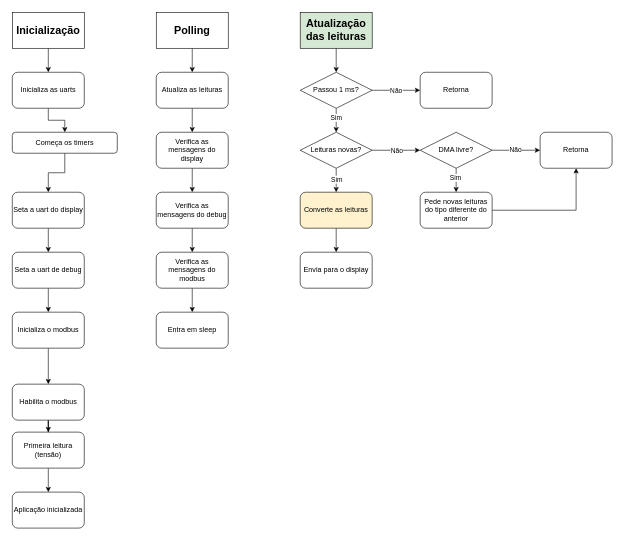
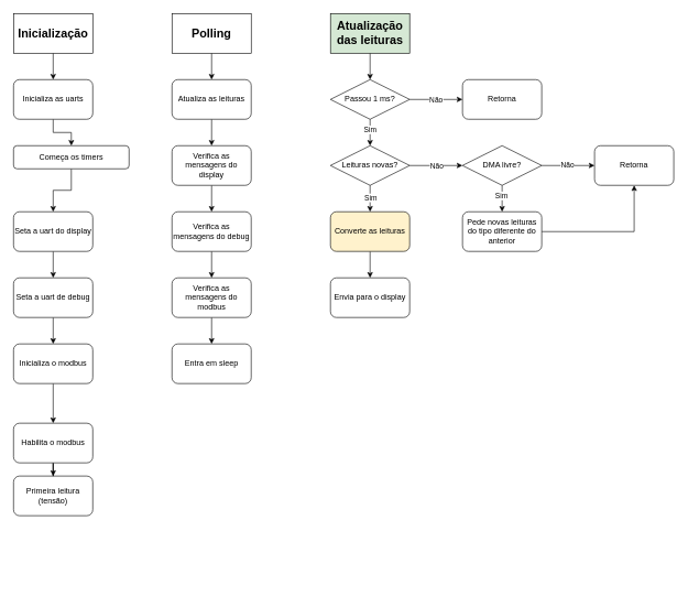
  <mxCell id="0" />
  <mxCell id="1" parent="0" />
  <mxCell id="2" value="" style="edgeStyle=orthogonalEdgeStyle;rounded=0;orthogonalLoop=1;jettySize=auto;html=1;" edge="1" parent="1" source="3" target="11"><mxGeometry relative="1" as="geometry" /></mxCell>
  <mxCell id="3" value="&lt;font style=&quot;font-size: 18px;&quot;&gt;&lt;b&gt;Inicialização&lt;/b&gt;&lt;/font&gt;" style="rounded=0;whiteSpace=wrap;html=1;" vertex="1" parent="1"><mxGeometry x="20" y="20" width="120" height="60" as="geometry" /></mxCell>
  <mxCell id="4" value="" style="edgeStyle=orthogonalEdgeStyle;rounded=0;orthogonalLoop=1;jettySize=auto;html=1;" edge="1" parent="1" source="5" target="7"><mxGeometry relative="1" as="geometry" /></mxCell>
  <mxCell id="5" value="Seta a uart do display" style="rounded=1;whiteSpace=wrap;html=1;" vertex="1" parent="1"><mxGeometry x="20" y="320" width="120" height="60" as="geometry" /></mxCell>
  <mxCell id="6" value="" style="edgeStyle=orthogonalEdgeStyle;rounded=0;orthogonalLoop=1;jettySize=auto;html=1;" edge="1" parent="1" source="7" target="16"><mxGeometry relative="1" as="geometry" /></mxCell>
  <mxCell id="7" value="Seta a uart de debug" style="rounded=1;whiteSpace=wrap;html=1;" vertex="1" parent="1"><mxGeometry x="20" y="420" width="120" height="60" as="geometry" /></mxCell>
- <mxCell id="8" value="" style="edgeStyle=orthogonalEdgeStyle;rounded=0;orthogonalLoop=1;jettySize=auto;html=1;" edge="1" parent="1" source="9" target="14"><mxGeometry relative="1" as="geometry" /></mxCell>
  <mxCell id="9" value="Primeira leitura (tensão)" style="rounded=1;whiteSpace=wrap;html=1;" vertex="1" parent="1"><mxGeometry x="20" y="720" width="120" height="60" as="geometry" /></mxCell>
  <mxCell id="10" value="" style="edgeStyle=orthogonalEdgeStyle;rounded=0;orthogonalLoop=1;jettySize=auto;html=1;" edge="1" parent="1" source="11" target="13"><mxGeometry relative="1" as="geometry" /></mxCell>
  <mxCell id="11" value="Inicializa as uarts" style="rounded=1;whiteSpace=wrap;html=1;" vertex="1" parent="1"><mxGeometry x="20" y="120" width="120" height="60" as="geometry" /></mxCell>
  <mxCell id="12" value="" style="edgeStyle=orthogonalEdgeStyle;rounded=0;orthogonalLoop=1;jettySize=auto;html=1;" edge="1" parent="1" source="13" target="5"><mxGeometry relative="1" as="geometry" /></mxCell>
  <mxCell id="13" value="Começa os timers" style="rounded=1;whiteSpace=wrap;html=1;" vertex="1" parent="1"><mxGeometry x="20" y="220" width="175" height="35" as="geometry" /></mxCell>
- <mxCell id="14" value="Aplicação inicializada" style="rounded=1;whiteSpace=wrap;html=1;" vertex="1" parent="1"><mxGeometry x="20" y="820" width="120" height="60" as="geometry" /></mxCell>
  <mxCell id="15" value="" style="edgeStyle=orthogonalEdgeStyle;rounded=0;orthogonalLoop=1;jettySize=auto;html=1;" edge="1" parent="1" source="16" target="18"><mxGeometry relative="1" as="geometry" /></mxCell>
  <mxCell id="16" value="Inicializa o modbus" style="rounded=1;whiteSpace=wrap;html=1;" vertex="1" parent="1"><mxGeometry x="20" y="520" width="120" height="60" as="geometry" /></mxCell>
  <mxCell id="17" value="" style="edgeStyle=orthogonalEdgeStyle;rounded=0;orthogonalLoop=1;jettySize=auto;html=1;" edge="1" parent="1" source="18" target="9"><mxGeometry relative="1" as="geometry" /></mxCell>
  <mxCell id="18" value="Habilita o modbus" style="rounded=1;whiteSpace=wrap;html=1;" vertex="1" parent="1"><mxGeometry x="20" y="640" width="120" height="60" as="geometry" /></mxCell>
  <mxCell id="19" value="" style="edgeStyle=orthogonalEdgeStyle;rounded=0;orthogonalLoop=1;jettySize=auto;html=1;" edge="1" parent="1" source="20" target="22"><mxGeometry relative="1" as="geometry" /></mxCell>
  <mxCell id="20" value="&lt;font style=&quot;font-size: 18px;&quot;&gt;&lt;b&gt;Polling&lt;/b&gt;&lt;/font&gt;" style="rounded=0;whiteSpace=wrap;html=1;" vertex="1" parent="1"><mxGeometry x="260" y="20" width="120" height="60" as="geometry" /></mxCell>
  <mxCell id="21" value="" style="edgeStyle=orthogonalEdgeStyle;rounded=0;orthogonalLoop=1;jettySize=auto;html=1;" edge="1" parent="1" source="22" target="24"><mxGeometry relative="1" as="geometry" /></mxCell>
  <mxCell id="22" value="Atualiza as leituras" style="rounded=1;whiteSpace=wrap;html=1;" vertex="1" parent="1"><mxGeometry x="260" y="120" width="120" height="60" as="geometry" /></mxCell>
  <mxCell id="23" value="" style="edgeStyle=orthogonalEdgeStyle;rounded=0;orthogonalLoop=1;jettySize=auto;html=1;" edge="1" parent="1" source="24" target="26"><mxGeometry relative="1" as="geometry" /></mxCell>
  <mxCell id="24" value="Verifica as mensagens do display" style="rounded=1;whiteSpace=wrap;html=1;" vertex="1" parent="1"><mxGeometry x="260" y="220" width="120" height="60" as="geometry" /></mxCell>
  <mxCell id="25" value="" style="edgeStyle=orthogonalEdgeStyle;rounded=0;orthogonalLoop=1;jettySize=auto;html=1;" edge="1" parent="1" source="26" target="28"><mxGeometry relative="1" as="geometry" /></mxCell>
  <mxCell id="26" value="Verifica as mensagens do debug" style="rounded=1;whiteSpace=wrap;html=1;" vertex="1" parent="1"><mxGeometry x="260" y="320" width="120" height="60" as="geometry" /></mxCell>
  <mxCell id="27" value="" style="edgeStyle=orthogonalEdgeStyle;rounded=0;orthogonalLoop=1;jettySize=auto;html=1;" edge="1" parent="1" source="28" target="29"><mxGeometry relative="1" as="geometry" /></mxCell>
  <mxCell id="28" value="Verifica as mensagens do modbus" style="rounded=1;whiteSpace=wrap;html=1;" vertex="1" parent="1"><mxGeometry x="260" y="420" width="120" height="60" as="geometry" /></mxCell>
  <mxCell id="29" value="Entra em sleep" style="rounded=1;whiteSpace=wrap;html=1;" vertex="1" parent="1"><mxGeometry x="260" y="520" width="120" height="60" as="geometry" /></mxCell>
  <mxCell id="30" value="" style="edgeStyle=orthogonalEdgeStyle;rounded=0;orthogonalLoop=1;jettySize=auto;html=1;" edge="1" parent="1" source="31" target="36"><mxGeometry relative="1" as="geometry" /></mxCell>
  <mxCell id="31" value="&lt;font style=&quot;font-size: 18px;&quot;&gt;&lt;b&gt;Atualização das leituras&lt;/b&gt;&lt;/font&gt;" style="rounded=0;whiteSpace=wrap;html=1;fillColor=#d5e8d4;" vertex="1" parent="1"><mxGeometry x="500" y="20" width="120" height="60" as="geometry" /></mxCell>
  <mxCell id="32" value="" style="edgeStyle=orthogonalEdgeStyle;rounded=0;orthogonalLoop=1;jettySize=auto;html=1;" edge="1" parent="1" source="36" target="37"><mxGeometry relative="1" as="geometry" /></mxCell>
  <mxCell id="33" value="N&lt;span style=&quot;background-color: light-dark(#ffffff, var(--ge-dark-color, #121212)); color: light-dark(rgb(0, 0, 0), rgb(255, 255, 255));&quot;&gt;ão&lt;/span&gt;" style="edgeLabel;html=1;align=center;verticalAlign=middle;resizable=0;points=[];" vertex="1" connectable="0" parent="32"><mxGeometry x="-0.025" y="-1" relative="1" as="geometry"><mxPoint y="-1" as="offset" /></mxGeometry></mxCell>
  <mxCell id="34" value="" style="edgeStyle=orthogonalEdgeStyle;rounded=0;orthogonalLoop=1;jettySize=auto;html=1;" edge="1" parent="1" source="36" target="42"><mxGeometry relative="1" as="geometry" /></mxCell>
  <mxCell id="35" value="Sim" style="edgeLabel;html=1;align=center;verticalAlign=middle;resizable=0;points=[];" vertex="1" connectable="0" parent="34"><mxGeometry x="-0.25" y="-1" relative="1" as="geometry"><mxPoint as="offset" /></mxGeometry></mxCell>
  <mxCell id="36" value="Passou 1 ms?" style="rhombus;whiteSpace=wrap;html=1;" vertex="1" parent="1"><mxGeometry x="500" y="120" width="120" height="60" as="geometry" /></mxCell>
  <mxCell id="37" value="Retorna" style="rounded=1;whiteSpace=wrap;html=1;" vertex="1" parent="1"><mxGeometry x="700" y="120" width="120" height="60" as="geometry" /></mxCell>
  <mxCell id="38" value="" style="edgeStyle=orthogonalEdgeStyle;rounded=0;orthogonalLoop=1;jettySize=auto;html=1;" edge="1" parent="1" source="42" target="47"><mxGeometry relative="1" as="geometry" /></mxCell>
  <mxCell id="39" value="Não" style="edgeLabel;html=1;align=center;verticalAlign=middle;resizable=0;points=[];" vertex="1" connectable="0" parent="38"><mxGeometry x="-0.1" y="2" relative="1" as="geometry"><mxPoint x="4" y="2" as="offset" /></mxGeometry></mxCell>
  <mxCell id="40" value="" style="edgeStyle=orthogonalEdgeStyle;rounded=0;orthogonalLoop=1;jettySize=auto;html=1;entryX=0.5;entryY=0;entryDx=0;entryDy=0;" edge="1" parent="1" source="42" target="52"><mxGeometry relative="1" as="geometry"><mxPoint x="560" y="320" as="targetPoint" /></mxGeometry></mxCell>
  <mxCell id="41" value="Sim" style="edgeLabel;html=1;align=center;verticalAlign=middle;resizable=0;points=[];" vertex="1" connectable="0" parent="40"><mxGeometry x="-0.1" relative="1" as="geometry"><mxPoint as="offset" /></mxGeometry></mxCell>
  <mxCell id="42" value="Leituras novas?" style="rhombus;whiteSpace=wrap;html=1;" vertex="1" parent="1"><mxGeometry x="500" y="220" width="120" height="60" as="geometry" /></mxCell>
  <mxCell id="43" value="" style="edgeStyle=orthogonalEdgeStyle;rounded=0;orthogonalLoop=1;jettySize=auto;html=1;" edge="1" parent="1" source="47" target="48"><mxGeometry relative="1" as="geometry" /></mxCell>
  <mxCell id="44" value="Não" style="edgeLabel;html=1;align=center;verticalAlign=middle;resizable=0;points=[];" vertex="1" connectable="0" parent="43"><mxGeometry x="-0.05" y="1" relative="1" as="geometry"><mxPoint as="offset" /></mxGeometry></mxCell>
  <mxCell id="45" value="" style="edgeStyle=orthogonalEdgeStyle;rounded=0;orthogonalLoop=1;jettySize=auto;html=1;" edge="1" parent="1" source="47" target="50"><mxGeometry relative="1" as="geometry" /></mxCell>
  <mxCell id="46" value="Sim" style="edgeLabel;html=1;align=center;verticalAlign=middle;resizable=0;points=[];" vertex="1" connectable="0" parent="45"><mxGeometry x="-0.25" y="-2" relative="1" as="geometry"><mxPoint as="offset" /></mxGeometry></mxCell>
  <mxCell id="47" value="DMA livre?" style="rhombus;whiteSpace=wrap;html=1;" vertex="1" parent="1"><mxGeometry x="700" y="220" width="120" height="60" as="geometry" /></mxCell>
  <mxCell id="48" value="Retorna" style="rounded=1;whiteSpace=wrap;html=1;" vertex="1" parent="1"><mxGeometry x="900" y="220" width="120" height="60" as="geometry" /></mxCell>
  <mxCell id="49" style="edgeStyle=orthogonalEdgeStyle;rounded=0;orthogonalLoop=1;jettySize=auto;html=1;exitX=1;exitY=0.5;exitDx=0;exitDy=0;entryX=0.5;entryY=1;entryDx=0;entryDy=0;" edge="1" parent="1" source="50" target="48"><mxGeometry relative="1" as="geometry" /></mxCell>
  <mxCell id="50" value="Pede novas leituras do tipo diferente do anterior" style="rounded=1;whiteSpace=wrap;html=1;" vertex="1" parent="1"><mxGeometry x="700" y="320" width="120" height="60" as="geometry" /></mxCell>
  <mxCell id="51" value="" style="edgeStyle=orthogonalEdgeStyle;rounded=0;orthogonalLoop=1;jettySize=auto;html=1;" edge="1" parent="1" source="52" target="53"><mxGeometry relative="1" as="geometry" /></mxCell>
  <mxCell id="52" value="Converte as leituras" style="rounded=1;whiteSpace=wrap;html=1;fillColor=#fff2cc;" vertex="1" parent="1"><mxGeometry x="500" y="320" width="120" height="60" as="geometry" /></mxCell>
  <mxCell id="53" value="Envia para o display" style="rounded=1;whiteSpace=wrap;html=1;" vertex="1" parent="1"><mxGeometry x="500" y="420" width="120" height="60" as="geometry" /></mxCell>
